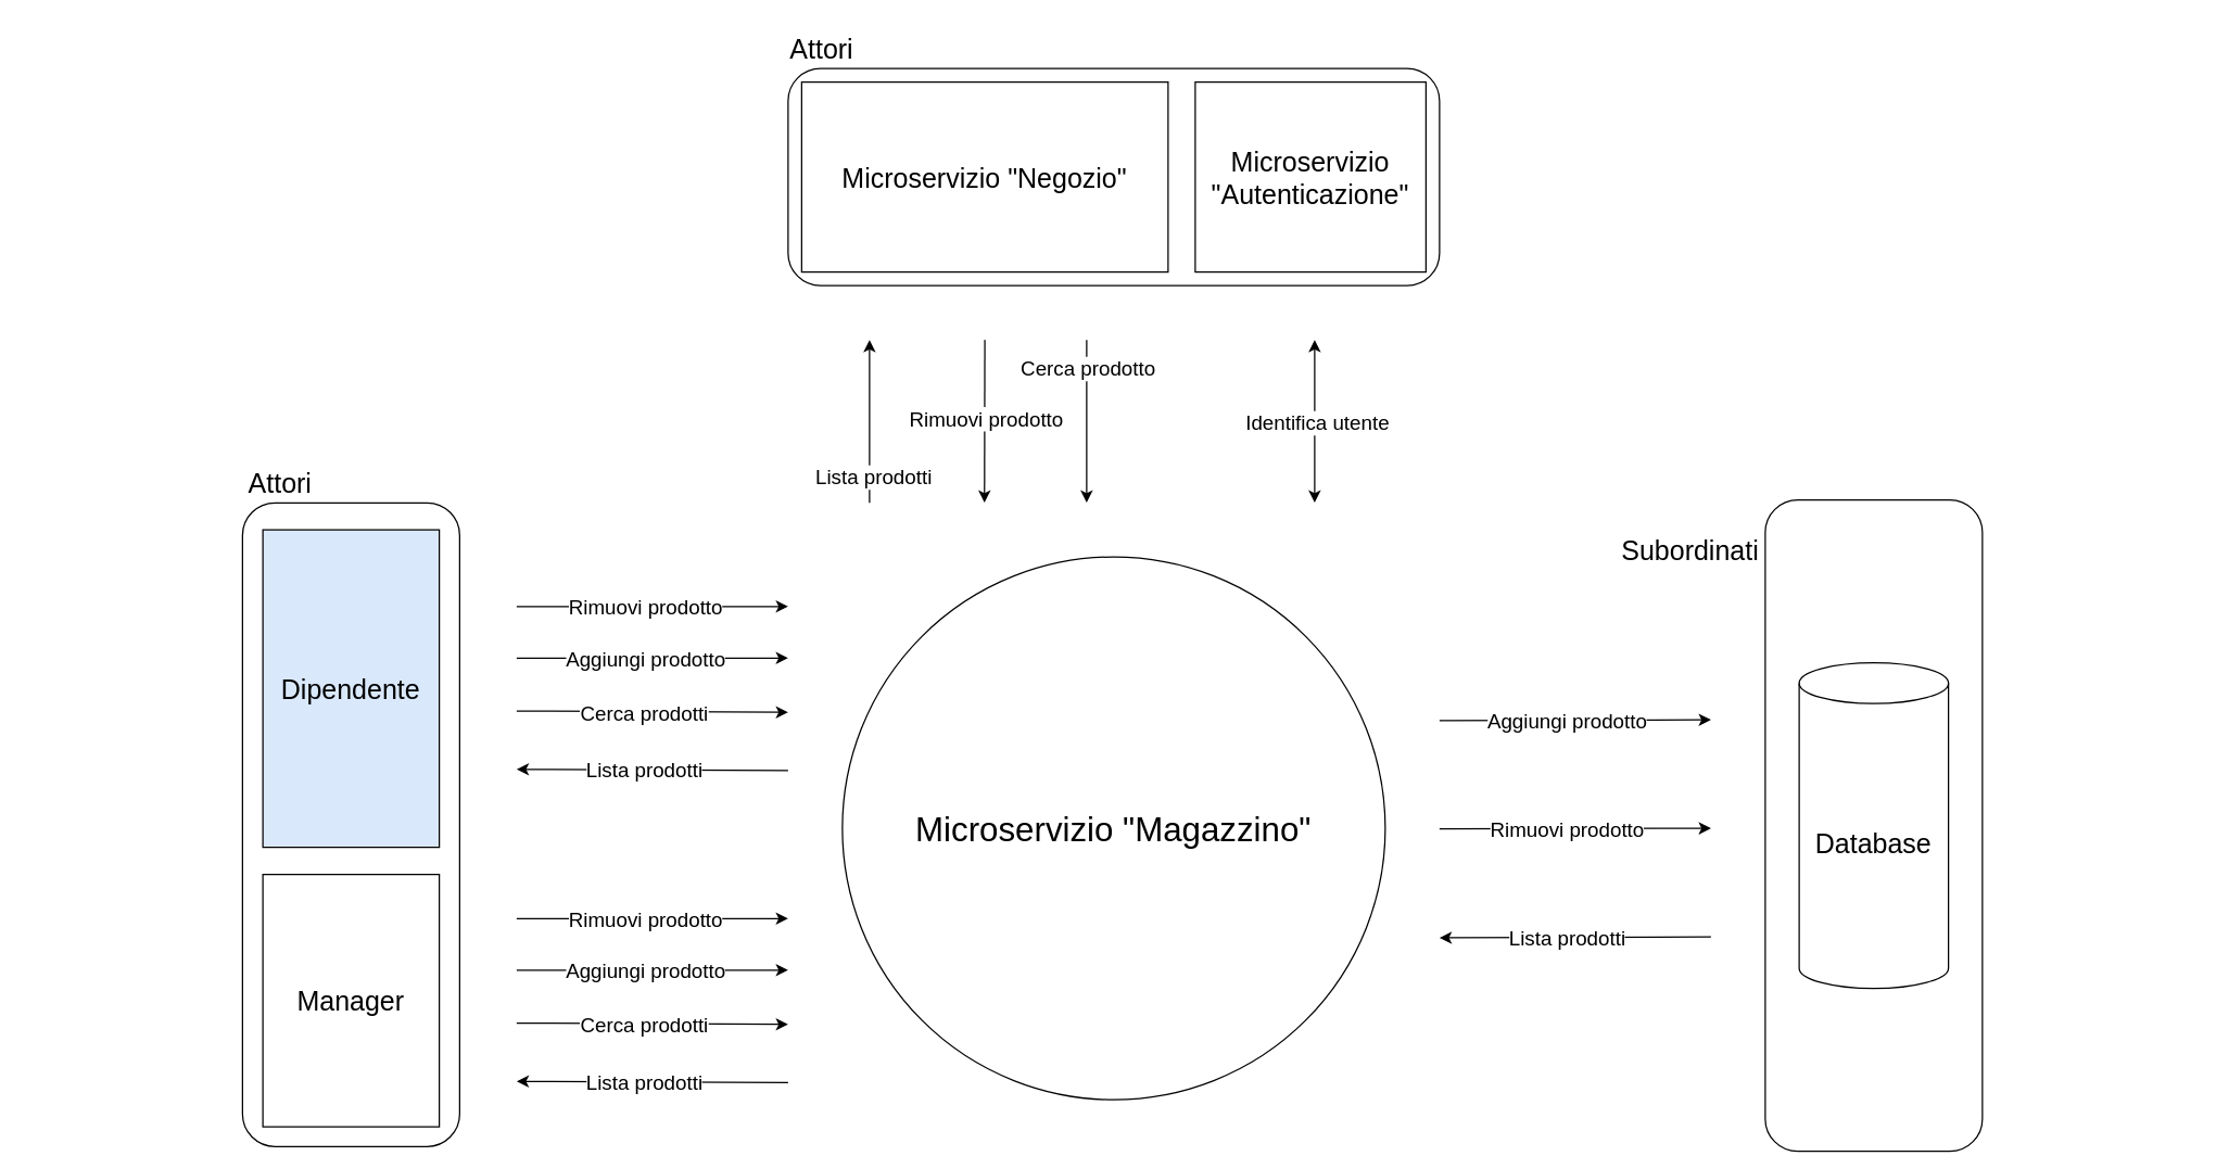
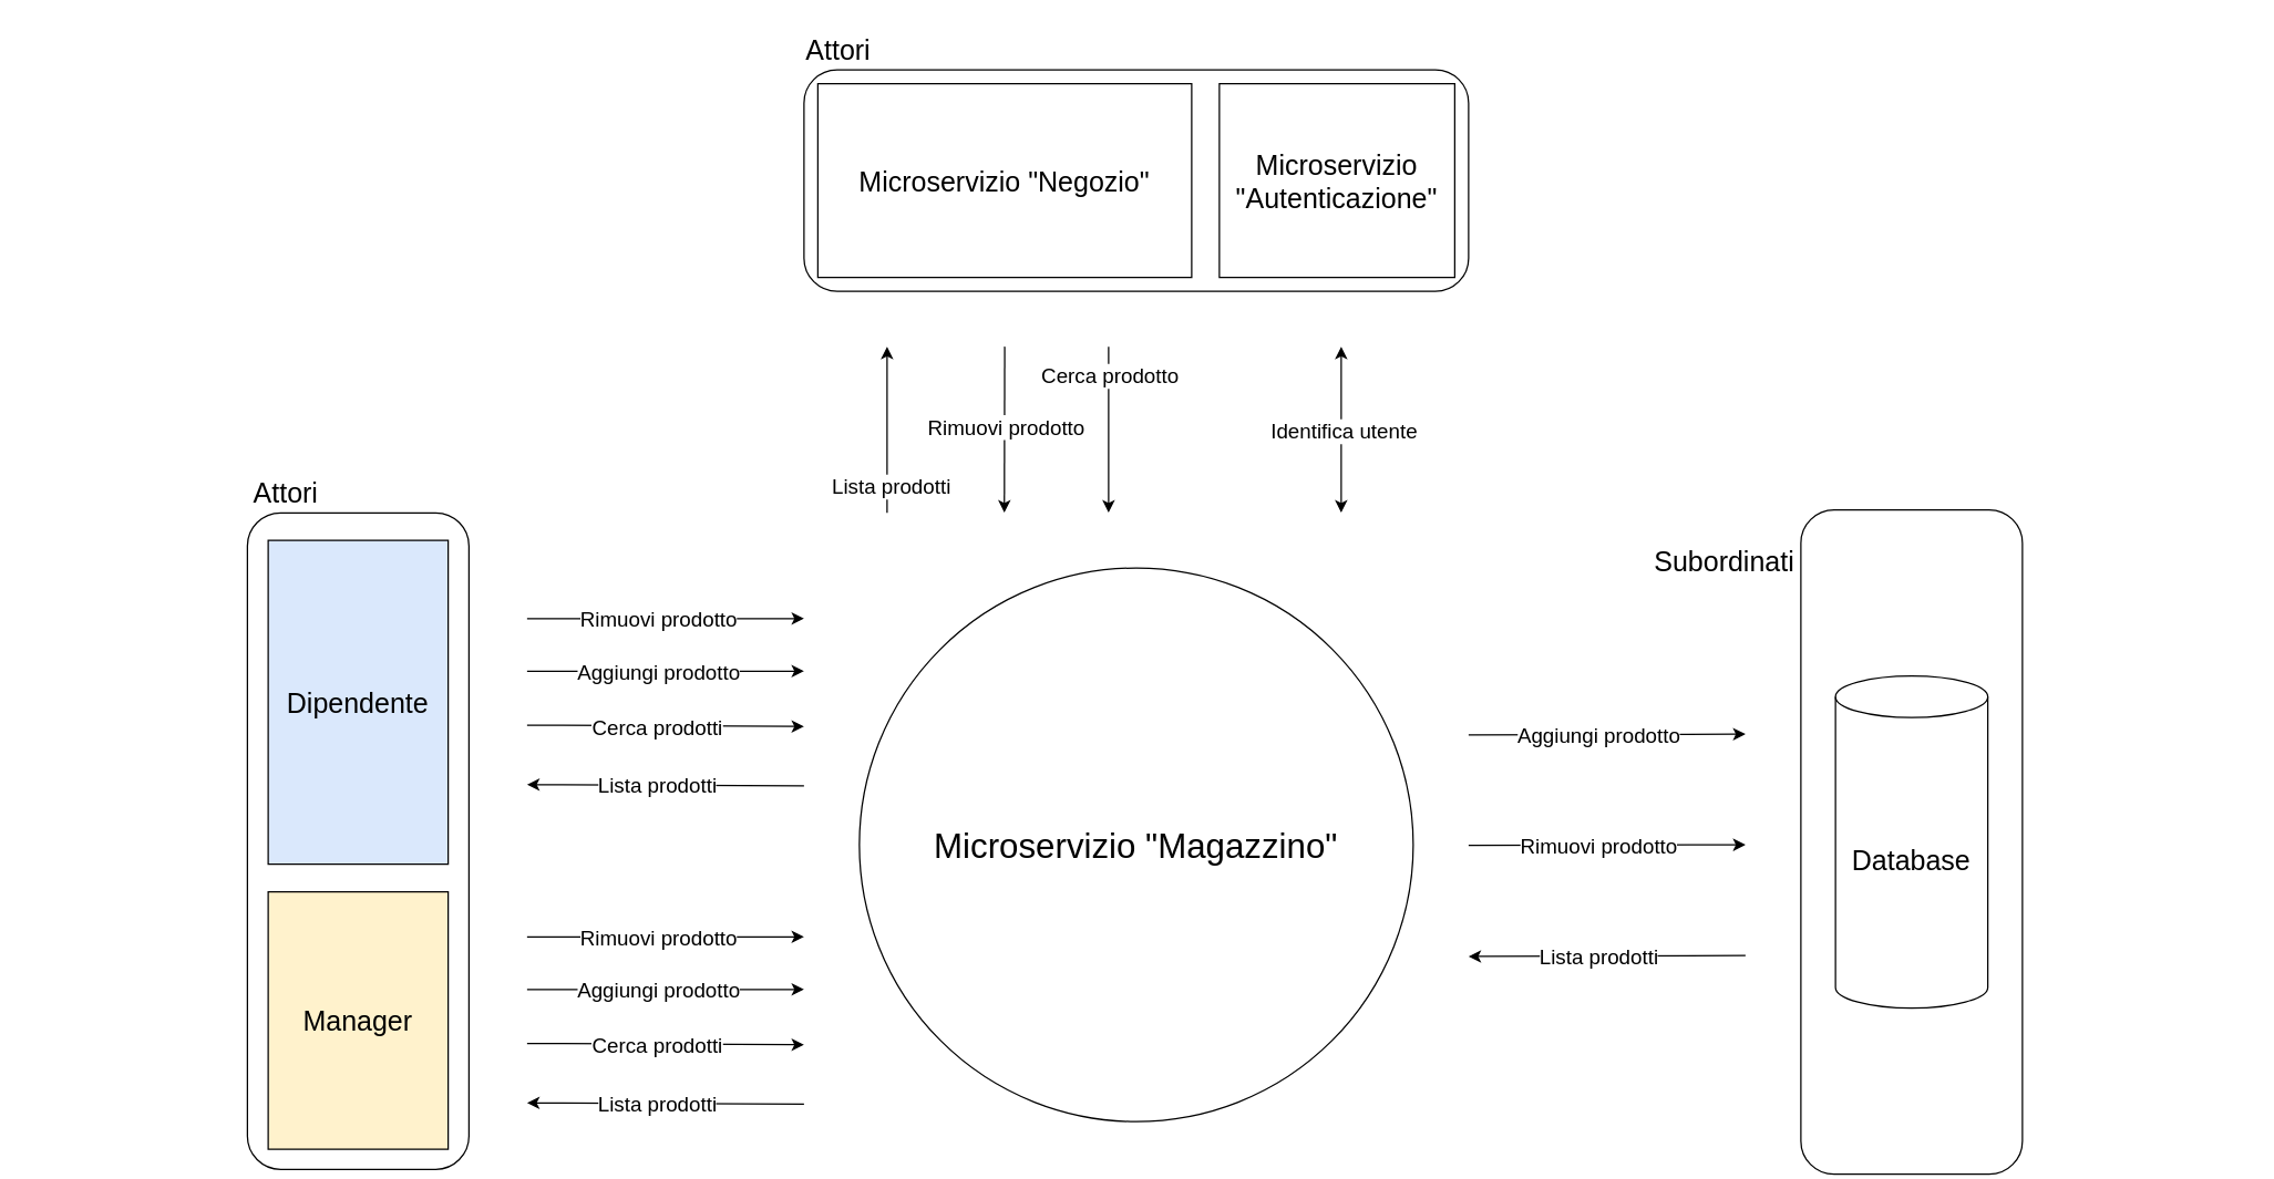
  <mxCell id="0" />
  <mxCell id="1" parent="0" />
  <mxCell id="2" value="&lt;font style=&quot;font-size: 25px;&quot;&gt;Microservizio &quot;Magazzino&quot;&lt;/font&gt;" style="ellipse;whiteSpace=wrap;html=1;" vertex="1" parent="1"><mxGeometry x="620" y="410" width="400" height="400" as="geometry" /></mxCell>
  <mxCell id="3" value="" style="rounded=1;whiteSpace=wrap;html=1;fillColor=none;" vertex="1" parent="1"><mxGeometry x="580" y="50" width="480" height="160" as="geometry" /></mxCell>
  <mxCell id="4" value="" style="rounded=1;whiteSpace=wrap;html=1;fillColor=none;rotation=-90;" vertex="1" parent="1"><mxGeometry x="20.8" y="527.3" width="474.39" height="160" as="geometry" /></mxCell>
  <mxCell id="5" value="&lt;font style=&quot;font-size: 20px;&quot;&gt;Attori&lt;/font&gt;" style="text;html=1;strokeColor=none;fillColor=none;align=center;verticalAlign=middle;whiteSpace=wrap;rounded=0;" vertex="1" parent="1"><mxGeometry x="175.5" y="340" width="60" height="30" as="geometry" /></mxCell>
  <mxCell id="6" value="&lt;font style=&quot;font-size: 20px;&quot;&gt;Dipendente&lt;/font&gt;" style="rounded=0;whiteSpace=wrap;html=1;fillColor=#dae8fc;" vertex="1" parent="1"><mxGeometry x="193" y="390" width="130" height="234" as="geometry" /></mxCell>
  <mxCell id="7" value="" style="endArrow=classic;html=1;rounded=0;" edge="1" parent="1"><mxGeometry width="50" height="50" relative="1" as="geometry"><mxPoint x="380" y="484.52" as="sourcePoint" /><mxPoint x="580" y="484.52" as="targetPoint" /></mxGeometry></mxCell>
  <mxCell id="8" value="&lt;font style=&quot;font-size: 15px;&quot;&gt;Aggiungi prodotto&lt;/font&gt;" style="edgeLabel;html=1;align=center;verticalAlign=middle;resizable=0;points=[];" vertex="1" connectable="0" parent="7"><mxGeometry x="-0.057" relative="1" as="geometry"><mxPoint as="offset" /></mxGeometry></mxCell>
  <mxCell id="9" value="" style="endArrow=none;html=1;rounded=0;startArrow=classic;startFill=1;endFill=0;" edge="1" parent="1"><mxGeometry width="50" height="50" relative="1" as="geometry"><mxPoint x="640" y="250" as="sourcePoint" /><mxPoint x="640" y="370" as="targetPoint" /></mxGeometry></mxCell>
  <mxCell id="10" value="&lt;font style=&quot;font-size: 15px;&quot;&gt;Lista prodotti&lt;/font&gt;" style="edgeLabel;html=1;align=center;verticalAlign=middle;resizable=0;points=[];" vertex="1" connectable="0" parent="9"><mxGeometry x="-0.044" y="1" relative="1" as="geometry"><mxPoint x="1" y="43" as="offset" /></mxGeometry></mxCell>
  <mxCell id="11" value="" style="endArrow=classic;html=1;rounded=0;startArrow=none;startFill=0;endFill=1;" edge="1" parent="1"><mxGeometry width="50" height="50" relative="1" as="geometry"><mxPoint x="800" y="250" as="sourcePoint" /><mxPoint x="800" y="370" as="targetPoint" /></mxGeometry></mxCell>
  <mxCell id="12" value="&lt;font style=&quot;font-size: 15px;&quot;&gt;Cerca prodotto&lt;/font&gt;" style="edgeLabel;html=1;align=center;verticalAlign=middle;resizable=0;points=[];" vertex="1" connectable="0" parent="11"><mxGeometry x="-0.044" y="1" relative="1" as="geometry"><mxPoint x="-1" y="-37" as="offset" /></mxGeometry></mxCell>
  <mxCell id="13" value="" style="endArrow=classic;html=1;rounded=0;startArrow=none;startFill=0;endFill=1;" edge="1" parent="1"><mxGeometry width="50" height="50" relative="1" as="geometry"><mxPoint x="724.96" y="250" as="sourcePoint" /><mxPoint x="724.71" y="370" as="targetPoint" /></mxGeometry></mxCell>
  <mxCell id="14" value="&lt;font style=&quot;font-size: 15px;&quot;&gt;Rimuovi prodotto&lt;/font&gt;" style="edgeLabel;html=1;align=center;verticalAlign=middle;resizable=0;points=[];" vertex="1" connectable="0" parent="13"><mxGeometry x="-0.044" y="1" relative="1" as="geometry"><mxPoint as="offset" /></mxGeometry></mxCell>
  <mxCell id="15" value="" style="endArrow=classic;html=1;rounded=0;" edge="1" parent="1"><mxGeometry width="50" height="50" relative="1" as="geometry"><mxPoint x="380" y="523.56" as="sourcePoint" /><mxPoint x="580" y="524.52" as="targetPoint" /></mxGeometry></mxCell>
  <mxCell id="16" value="&lt;font style=&quot;font-size: 15px;&quot;&gt;Cerca prodotti&lt;br&gt;&lt;/font&gt;" style="edgeLabel;html=1;align=center;verticalAlign=middle;resizable=0;points=[];" vertex="1" connectable="0" parent="15"><mxGeometry x="-0.057" relative="1" as="geometry"><mxPoint as="offset" /></mxGeometry></mxCell>
  <mxCell id="17" value="" style="endArrow=none;html=1;rounded=0;startArrow=classic;startFill=1;endFill=0;" edge="1" parent="1"><mxGeometry width="50" height="50" relative="1" as="geometry"><mxPoint x="380" y="566.52" as="sourcePoint" /><mxPoint x="580" y="567.48" as="targetPoint" /></mxGeometry></mxCell>
  <mxCell id="18" value="&lt;font style=&quot;font-size: 15px;&quot;&gt;Lista prodotti&lt;br&gt;&lt;/font&gt;" style="edgeLabel;html=1;align=center;verticalAlign=middle;resizable=0;points=[];" vertex="1" connectable="0" parent="17"><mxGeometry x="-0.057" relative="1" as="geometry"><mxPoint as="offset" /></mxGeometry></mxCell>
- <mxCell id="19" value="&lt;font style=&quot;font-size: 20px;&quot;&gt;Manager&lt;br&gt;&lt;/font&gt;" style="rounded=0;whiteSpace=wrap;html=1;" vertex="1" parent="1"><mxGeometry x="193" y="644" width="130" height="186" as="geometry" /></mxCell>
+ <mxCell id="19" value="&lt;font style=&quot;font-size: 20px;&quot;&gt;Manager&lt;br&gt;&lt;/font&gt;" style="rounded=0;whiteSpace=wrap;html=1;fillColor=#fff2cc;" vertex="1" parent="1"><mxGeometry x="193" y="644" width="130" height="186" as="geometry" /></mxCell>
  <mxCell id="20" value="" style="rounded=1;whiteSpace=wrap;html=1;fillColor=none;rotation=-90;" vertex="1" parent="1"><mxGeometry x="1140" y="528" width="480" height="160" as="geometry" /></mxCell>
  <mxCell id="21" value="&lt;font style=&quot;font-size: 20px;&quot;&gt;Database&lt;/font&gt;" style="shape=cylinder3;whiteSpace=wrap;html=1;boundedLbl=1;backgroundOutline=1;size=15;" vertex="1" parent="1"><mxGeometry x="1325" y="488" width="110" height="240" as="geometry" /></mxCell>
  <mxCell id="22" value="" style="endArrow=classic;html=1;rounded=0;" edge="1" parent="1"><mxGeometry width="50" height="50" relative="1" as="geometry"><mxPoint x="1060" y="530.69" as="sourcePoint" /><mxPoint x="1260" y="530" as="targetPoint" /></mxGeometry></mxCell>
  <mxCell id="23" value="&lt;font style=&quot;font-size: 15px;&quot;&gt;Aggiungi prodotto&lt;br&gt;&lt;/font&gt;" style="edgeLabel;html=1;align=center;verticalAlign=middle;resizable=0;points=[];" vertex="1" connectable="0" parent="22"><mxGeometry x="-0.057" relative="1" as="geometry"><mxPoint as="offset" /></mxGeometry></mxCell>
  <mxCell id="24" value="" style="endArrow=classic;html=1;rounded=0;" edge="1" parent="1"><mxGeometry width="50" height="50" relative="1" as="geometry"><mxPoint x="1060" y="610.35" as="sourcePoint" /><mxPoint x="1260" y="610" as="targetPoint" /></mxGeometry></mxCell>
  <mxCell id="25" value="&lt;font style=&quot;font-size: 15px;&quot;&gt;Rimuovi prodotto&lt;br&gt;&lt;/font&gt;" style="edgeLabel;html=1;align=center;verticalAlign=middle;resizable=0;points=[];" vertex="1" connectable="0" parent="24"><mxGeometry x="-0.057" relative="1" as="geometry"><mxPoint as="offset" /></mxGeometry></mxCell>
  <mxCell id="26" value="" style="endArrow=none;html=1;rounded=0;startArrow=classic;startFill=1;endFill=0;" edge="1" parent="1"><mxGeometry width="50" height="50" relative="1" as="geometry"><mxPoint x="1060" y="690.69" as="sourcePoint" /><mxPoint x="1260" y="690" as="targetPoint" /></mxGeometry></mxCell>
  <mxCell id="27" value="&lt;font style=&quot;font-size: 15px;&quot;&gt;Lista prodotti&lt;br&gt;&lt;/font&gt;" style="edgeLabel;html=1;align=center;verticalAlign=middle;resizable=0;points=[];" vertex="1" connectable="0" parent="26"><mxGeometry x="-0.057" relative="1" as="geometry"><mxPoint as="offset" /></mxGeometry></mxCell>
  <mxCell id="28" value="&lt;font style=&quot;font-size: 20px;&quot;&gt;Microservizio &quot;Negozio&quot;&lt;/font&gt;" style="rounded=0;whiteSpace=wrap;html=1;" vertex="1" parent="1"><mxGeometry x="590" y="60" width="270" height="140" as="geometry" /></mxCell>
  <mxCell id="29" value="&lt;span style=&quot;font-size: 20px;&quot;&gt;Microservizio &quot;Autenticazione&quot;&lt;/span&gt;" style="rounded=0;whiteSpace=wrap;html=1;" vertex="1" parent="1"><mxGeometry x="880" y="60" width="170" height="140" as="geometry" /></mxCell>
  <mxCell id="30" value="" style="endArrow=classic;html=1;rounded=0;startArrow=classic;startFill=1;endFill=1;" edge="1" parent="1"><mxGeometry width="50" height="50" relative="1" as="geometry"><mxPoint x="968" y="250" as="sourcePoint" /><mxPoint x="968" y="370" as="targetPoint" /></mxGeometry></mxCell>
  <mxCell id="31" value="&lt;span style=&quot;font-size: 15px;&quot;&gt;Identifica utente&lt;/span&gt;" style="edgeLabel;html=1;align=center;verticalAlign=middle;resizable=0;points=[];" vertex="1" connectable="0" parent="30"><mxGeometry x="-0.044" y="1" relative="1" as="geometry"><mxPoint y="3" as="offset" /></mxGeometry></mxCell>
  <mxCell id="32" value="&lt;font style=&quot;font-size: 20px;&quot;&gt;Subordinati&lt;/font&gt;" style="text;html=1;strokeColor=none;fillColor=none;align=center;verticalAlign=middle;whiteSpace=wrap;rounded=0;" vertex="1" parent="1"><mxGeometry x="1180" y="390" width="130" height="30" as="geometry" /></mxCell>
  <mxCell id="33" value="&lt;font style=&quot;font-size: 20px;&quot;&gt;Attori&lt;/font&gt;" style="text;html=1;strokeColor=none;fillColor=none;align=center;verticalAlign=middle;whiteSpace=wrap;rounded=0;" vertex="1" parent="1"><mxGeometry x="540" y="20" width="130" height="30" as="geometry" /></mxCell>
  <mxCell id="34" value="" style="endArrow=classic;html=1;rounded=0;" edge="1" parent="1"><mxGeometry width="50" height="50" relative="1" as="geometry"><mxPoint x="380" y="446.52" as="sourcePoint" /><mxPoint x="580" y="446.52" as="targetPoint" /></mxGeometry></mxCell>
  <mxCell id="35" value="&lt;font style=&quot;font-size: 15px;&quot;&gt;Rimuovi prodotto&lt;/font&gt;" style="edgeLabel;html=1;align=center;verticalAlign=middle;resizable=0;points=[];" vertex="1" connectable="0" parent="34"><mxGeometry x="-0.057" relative="1" as="geometry"><mxPoint as="offset" /></mxGeometry></mxCell>
  <mxCell id="36" value="" style="endArrow=classic;html=1;rounded=0;" edge="1" parent="1"><mxGeometry width="50" height="50" relative="1" as="geometry"><mxPoint x="380" y="714.52" as="sourcePoint" /><mxPoint x="580" y="714.52" as="targetPoint" /></mxGeometry></mxCell>
  <mxCell id="37" value="&lt;font style=&quot;font-size: 15px;&quot;&gt;Aggiungi prodotto&lt;/font&gt;" style="edgeLabel;html=1;align=center;verticalAlign=middle;resizable=0;points=[];" vertex="1" connectable="0" parent="36"><mxGeometry x="-0.057" relative="1" as="geometry"><mxPoint as="offset" /></mxGeometry></mxCell>
  <mxCell id="38" value="" style="endArrow=classic;html=1;rounded=0;" edge="1" parent="1"><mxGeometry width="50" height="50" relative="1" as="geometry"><mxPoint x="380" y="753.56" as="sourcePoint" /><mxPoint x="580" y="754.52" as="targetPoint" /></mxGeometry></mxCell>
  <mxCell id="39" value="&lt;font style=&quot;font-size: 15px;&quot;&gt;Cerca prodotti&lt;br&gt;&lt;/font&gt;" style="edgeLabel;html=1;align=center;verticalAlign=middle;resizable=0;points=[];" vertex="1" connectable="0" parent="38"><mxGeometry x="-0.057" relative="1" as="geometry"><mxPoint as="offset" /></mxGeometry></mxCell>
  <mxCell id="40" value="" style="endArrow=none;html=1;rounded=0;startArrow=classic;startFill=1;endFill=0;" edge="1" parent="1"><mxGeometry width="50" height="50" relative="1" as="geometry"><mxPoint x="380" y="796.52" as="sourcePoint" /><mxPoint x="580" y="797.48" as="targetPoint" /></mxGeometry></mxCell>
  <mxCell id="41" value="&lt;font style=&quot;font-size: 15px;&quot;&gt;Lista prodotti&lt;br&gt;&lt;/font&gt;" style="edgeLabel;html=1;align=center;verticalAlign=middle;resizable=0;points=[];" vertex="1" connectable="0" parent="40"><mxGeometry x="-0.057" relative="1" as="geometry"><mxPoint as="offset" /></mxGeometry></mxCell>
  <mxCell id="42" value="" style="endArrow=classic;html=1;rounded=0;" edge="1" parent="1"><mxGeometry width="50" height="50" relative="1" as="geometry"><mxPoint x="380" y="676.52" as="sourcePoint" /><mxPoint x="580" y="676.52" as="targetPoint" /></mxGeometry></mxCell>
  <mxCell id="43" value="&lt;font style=&quot;font-size: 15px;&quot;&gt;Rimuovi prodotto&lt;/font&gt;" style="edgeLabel;html=1;align=center;verticalAlign=middle;resizable=0;points=[];" vertex="1" connectable="0" parent="42"><mxGeometry x="-0.057" relative="1" as="geometry"><mxPoint as="offset" /></mxGeometry></mxCell>
